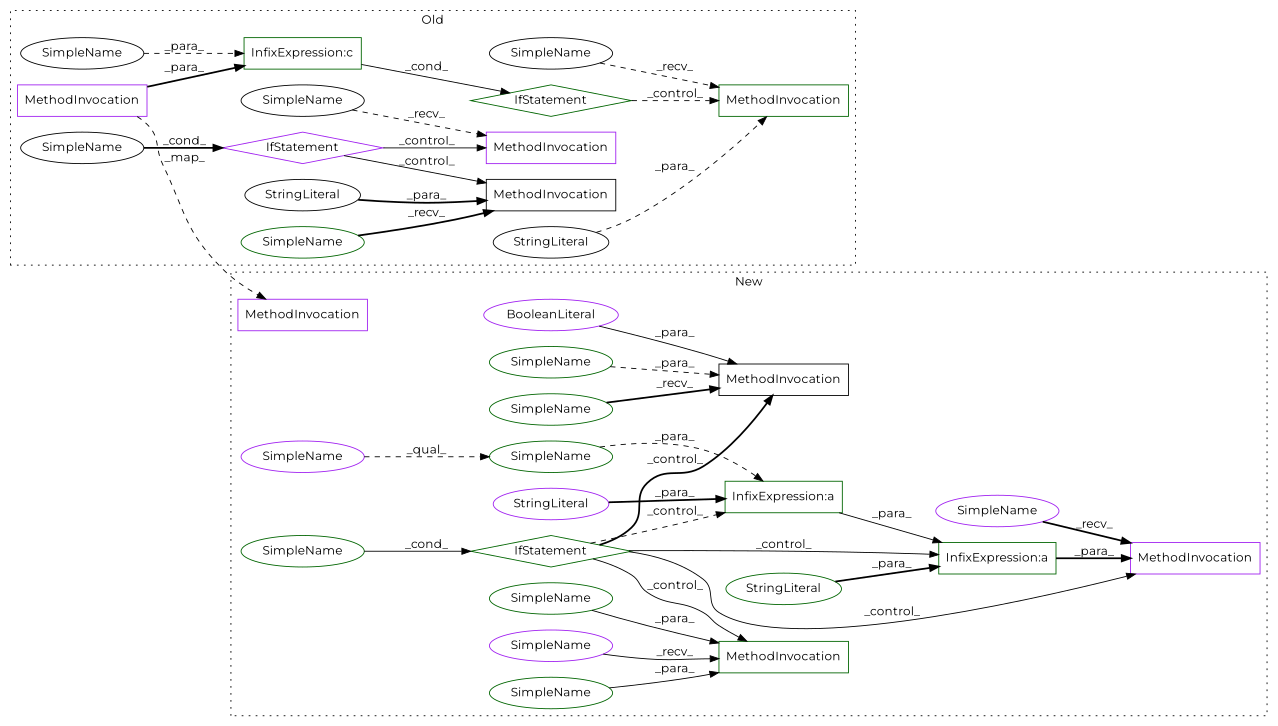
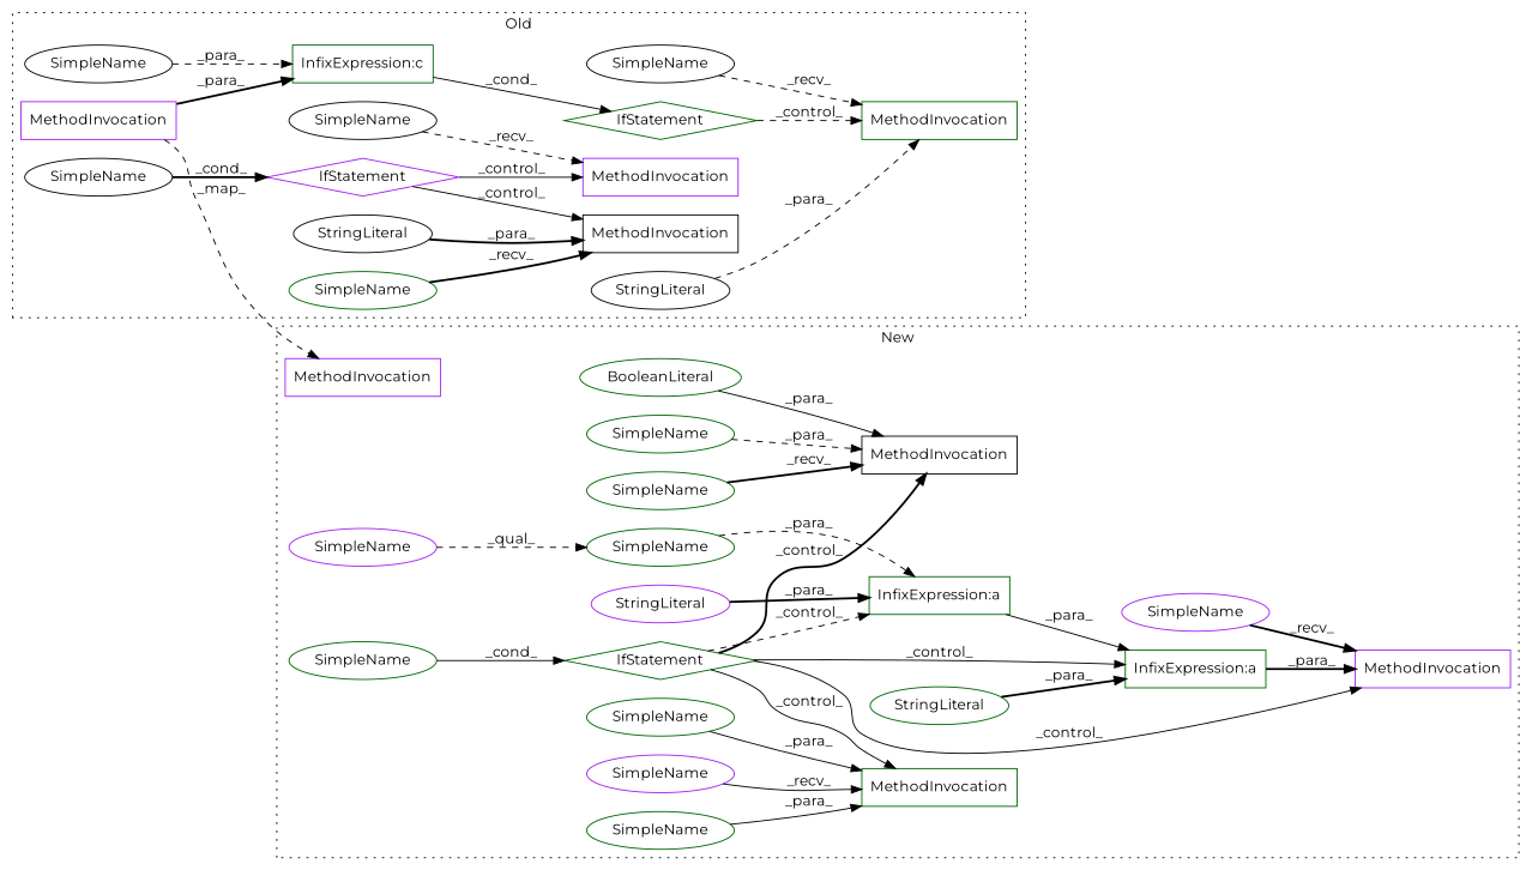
  digraph {
    rankdir=LR
    fontname=Montserrat
    node [a=42 l="8,1" s=47722 shape=ellipse color=darkgreen fontname=Montserrat]
    edge [style=solid fontname=Montserrat]
    n1 [a=25 l="4,26" label=IfStatement s="49279,49462" shape=diamond]
    n2 [a=25 l="4,14" label=IfStatement s="51408,51428" shape=diamond color=purple]
    n3 [a=32 label=MethodInvocation s="49297,49428" shape=box color=purple]
    n4 [a=32 l=23 label=MethodInvocation s=51530 shape=box color=purple]
    n5 [a=32 l="4,1" label=MethodInvocation s="51466,51497" shape=box color=black]
    n6 [a=32 l="4,1" label=MethodInvocation s="49524,49555" shape=box]
    n7 [l=5 label=SimpleName s=49518 color=black]
    n8 [l=13 label=SimpleName s=51516 color=black]
    n9 [l=16 label=SimpleName s=51412 color=black]
    n10 [l=5 label=SimpleName s=51460]
    n11 [l=29 label=SimpleName s=49433 color=black]
    n12 [a=45 l=27 label=StringLiteral s=51470 color=black]
    n13 [a=45 l=27 label=StringLiteral s=49528 color=black]
    n14 [a=27 l=4 label="InfixExpression:c" s=49429 shape=box]
-   n15 [a=9 l=4 label=BooleanLiteral s=47513 color=purple]
+   n15 [a=9 l=4 label=BooleanLiteral s=47513]
    n16 [a=25 l="4,26" label=IfStatement s="47256,47276" shape=diamond]
    n17 [a=32 label=MethodInvocation s="46813,46894" shape=box color=purple]
    n18 [a=32 l="10,1" label=MethodInvocation s="47346,47420" shape=box]
    n19 [a=32 label=MethodInvocation s="47465,47517" shape=box color=black]
    n20 [a=32 l="4,1" label=MethodInvocation s="47554,47744" shape=box color=purple]
    n21 [l=22 label=SimpleName]
    n22 [l=5 label=SimpleName s=47548 color=purple]
    n23 [l=12 label=SimpleName s=47408]
    n24 [l=16 label=SimpleName s=47260]
    n25 [l=11 label=SimpleName color=purple]
    n26 [l=13 label=SimpleName s=47451]
    n27 [l=11 label=SimpleName s=47473]
    n28 [l=11 label=SimpleName s=47356]
    n29 [l=13 label=SimpleName s=47332 color=purple]
    n30 [a=45 l=85 label=StringLiteral s=47558]
    n31 [a=45 l=35 label=StringLiteral s=47684 color=purple]
    n32 [a=27 l=3 label="InfixExpression:a" s=47719 shape=box]
    n33 [a=27 l=-85 label="InfixExpression:a" s=47643 shape=box]
    subgraph cluster_1 {
      label=Old
      style=dotted
      n1
      n2
      n3
      n4
      n5
      n6
      n7
      n8
      n9
      n10
      n11
      n12
      n13
      n14
    }
    subgraph cluster_2 {
      label=New
      style=dotted
      n15
      n16
      n17
      n18
      n19
      n20
      n21
      n22
      n23
      n24
      n25
      n26
      n27
      n28
      n29
      n30
      n31
      n32
      n33
    }
    n1 -> n6 [label=_control_ style=dashed]
    n2 -> n4 [label=_control_]
    n2 -> n5 [label=_control_]
    n3 -> n14 [label=_para_ style=bold]
    n3 -> n17 [label=_map_ style=dashed]
    n7 -> n6 [label=_recv_ style=dashed]
    n8 -> n4 [label=_recv_ style=dashed]
    n9 -> n2 [label=_cond_ style=bold]
    n10 -> n5 [label=_recv_ style=bold]
    n11 -> n14 [label=_para_ style=dashed]
    n12 -> n5 [label=_para_ style=bold]
    n13 -> n6 [label=_para_ style=dashed]
    n14 -> n1 [label=_cond_]
    n15 -> n19 [label=_para_]
    n16 -> n18 [label=_control_]
    n16 -> n19 [label=_control_ style=bold]
    n16 -> n20 [label=_control_]
    n16 -> n32 [label=_control_ style=dashed]
    n16 -> n33 [label=_control_]
    n21 -> n32 [label=_para_ style=dashed]
    n22 -> n20 [label=_recv_ style=bold]
    n23 -> n18 [label=_para_]
    n24 -> n16 [label=_cond_]
    n25 -> n21 [label=_qual_ style=dashed]
    n26 -> n19 [label=_recv_ style=bold]
    n27 -> n19 [label=_para_ style=dashed]
    n28 -> n18 [label=_para_]
    n29 -> n18 [label=_recv_]
    n30 -> n33 [label=_para_ style=bold]
    n31 -> n32 [label=_para_ style=bold]
    n32 -> n33 [label=_para_]
    n33 -> n20 [label=_para_ style=bold]
  }
